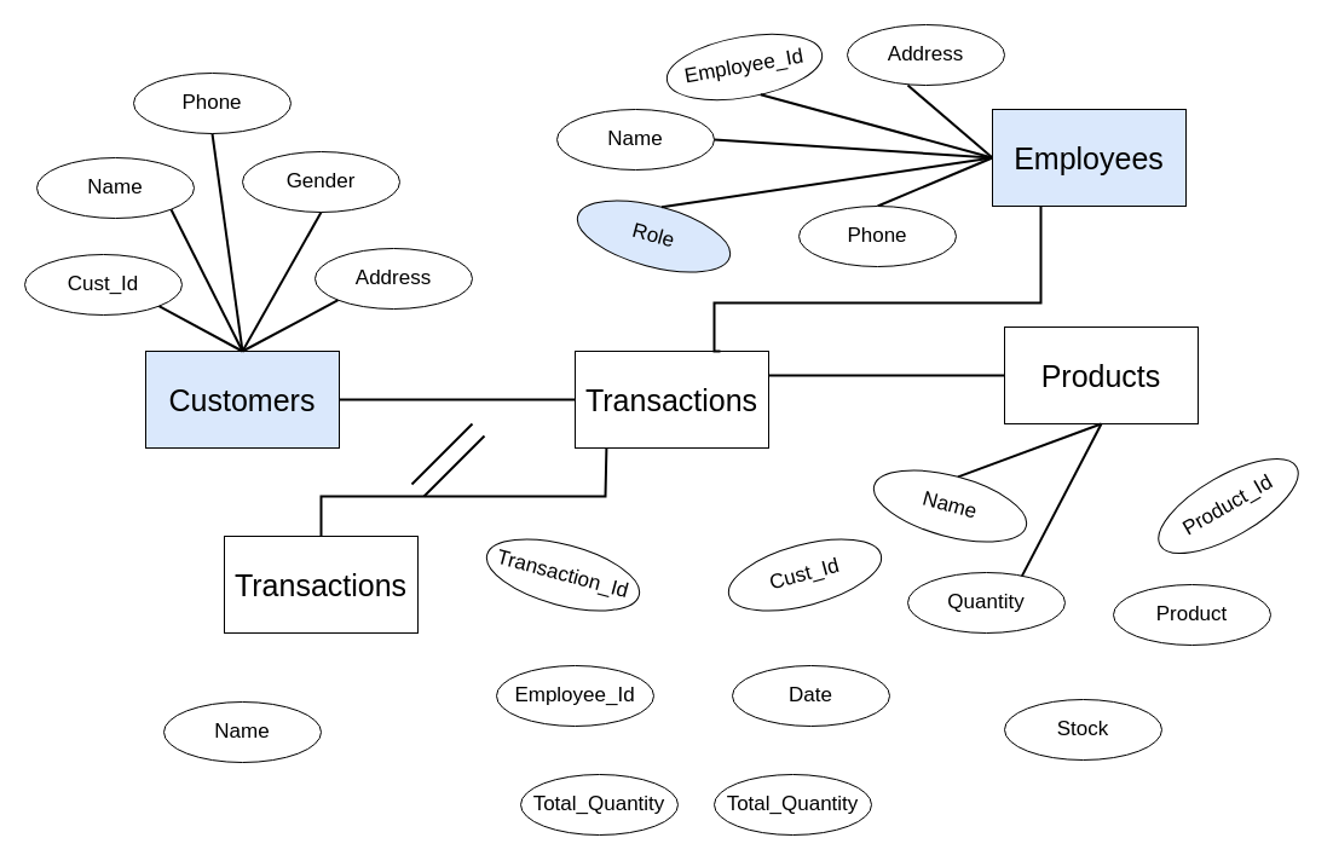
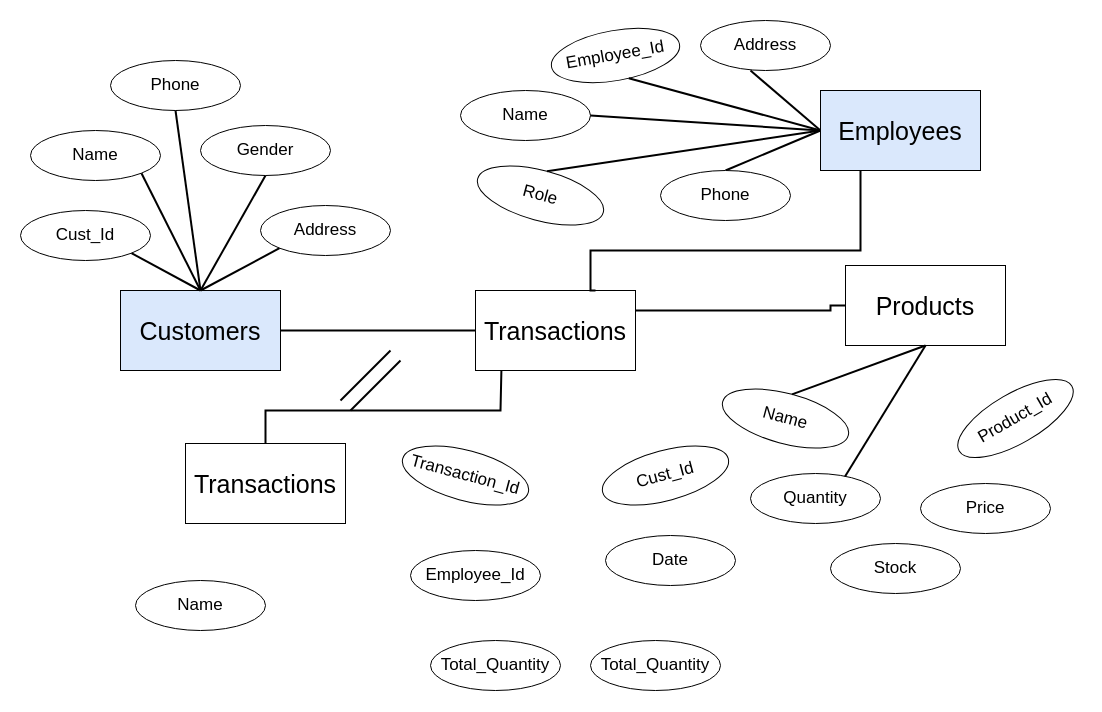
  <mxCell id="0" />
  <mxCell id="1" parent="0" />
  <mxCell id="2" style="edgeStyle=orthogonalEdgeStyle;rounded=0;orthogonalLoop=1;jettySize=auto;html=1;exitX=1;exitY=0.5;exitDx=0;exitDy=0;entryX=0;entryY=0.5;entryDx=0;entryDy=0;endArrow=none;endFill=0;strokeWidth=2;" edge="1" parent="1" source="3" target="7"><mxGeometry relative="1" as="geometry" /></mxCell>
  <mxCell id="3" value="Customers" style="rounded=0;whiteSpace=wrap;html=1;fontSize=25;fillColor=#dae8fc;" parent="1" vertex="1"><mxGeometry x="120" y="290" width="160" height="80" as="geometry" /></mxCell>
  <mxCell id="4" style="edgeStyle=orthogonalEdgeStyle;rounded=0;orthogonalLoop=1;jettySize=auto;html=1;exitX=0;exitY=0.5;exitDx=0;exitDy=0;entryX=1;entryY=0.25;entryDx=0;entryDy=0;endArrow=none;endFill=0;strokeWidth=2;" edge="1" parent="1" source="5" target="7"><mxGeometry relative="1" as="geometry"><Array as="points"><mxPoint x="830" y="310" /></Array></mxGeometry></mxCell>
- <mxCell id="5" value="Products" style="rounded=0;whiteSpace=wrap;html=1;fontSize=25;" parent="1" vertex="1"><mxGeometry x="830" y="270" width="160" height="80" as="geometry" /></mxCell>
+ <mxCell id="5" value="Products" style="rounded=0;whiteSpace=wrap;html=1;fontSize=25;" parent="1" vertex="1"><mxGeometry x="845" y="265" width="160" height="80" as="geometry" /></mxCell>
  <mxCell id="6" style="edgeStyle=orthogonalEdgeStyle;rounded=0;orthogonalLoop=1;jettySize=auto;html=1;exitX=0.162;exitY=0.986;exitDx=0;exitDy=0;entryX=0.5;entryY=0;entryDx=0;entryDy=0;strokeWidth=2;endArrow=none;endFill=0;exitPerimeter=0;" edge="1" parent="1" source="7" target="10"><mxGeometry relative="1" as="geometry"><Array as="points"><mxPoint x="501" y="370" /><mxPoint x="500" y="410" /><mxPoint x="265" y="410" /></Array></mxGeometry></mxCell>
  <mxCell id="7" value="Transactions" style="rounded=0;whiteSpace=wrap;html=1;fontSize=25;" parent="1" vertex="1"><mxGeometry x="475" y="290" width="160" height="80" as="geometry" /></mxCell>
  <mxCell id="8" style="edgeStyle=orthogonalEdgeStyle;rounded=0;orthogonalLoop=1;jettySize=auto;html=1;exitX=0.25;exitY=1;exitDx=0;exitDy=0;entryX=0.75;entryY=0;entryDx=0;entryDy=0;strokeWidth=2;endArrow=none;endFill=0;" edge="1" parent="1" source="9" target="7"><mxGeometry relative="1" as="geometry"><Array as="points"><mxPoint x="860" y="250" /><mxPoint x="590" y="250" /><mxPoint x="590" y="290" /></Array></mxGeometry></mxCell>
  <mxCell id="9" value="Employees" style="rounded=0;whiteSpace=wrap;html=1;fontSize=25;fillColor=#dae8fc;" vertex="1" parent="1"><mxGeometry x="820" y="90" width="160" height="80" as="geometry" /></mxCell>
  <mxCell id="10" value="Transactions" style="rounded=0;whiteSpace=wrap;html=1;fontSize=25;" vertex="1" parent="1"><mxGeometry x="185" y="443" width="160" height="80" as="geometry" /></mxCell>
  <mxCell id="11" value="Name" style="ellipse;whiteSpace=wrap;html=1;fontSize=17;" vertex="1" parent="1"><mxGeometry x="30" y="130" width="130" height="50" as="geometry" /></mxCell>
  <mxCell id="12" value="Cust_Id" style="ellipse;whiteSpace=wrap;html=1;fontSize=17;" vertex="1" parent="1"><mxGeometry x="20" y="210" width="130" height="50" as="geometry" /></mxCell>
  <mxCell id="13" value="Address" style="ellipse;whiteSpace=wrap;html=1;fontSize=17;" vertex="1" parent="1"><mxGeometry x="260" y="205" width="130" height="50" as="geometry" /></mxCell>
  <mxCell id="14" value="Gender" style="ellipse;whiteSpace=wrap;html=1;fontSize=17;" vertex="1" parent="1"><mxGeometry x="200" y="125" width="130" height="50" as="geometry" /></mxCell>
  <mxCell id="15" value="Phone" style="ellipse;whiteSpace=wrap;html=1;fontSize=17;" vertex="1" parent="1"><mxGeometry x="110" y="60" width="130" height="50" as="geometry" /></mxCell>
  <mxCell id="16" value="Employee_Id" style="ellipse;whiteSpace=wrap;html=1;fontSize=17;rotation=-10;" vertex="1" parent="1"><mxGeometry x="550" y="30" width="130" height="50" as="geometry" /></mxCell>
  <mxCell id="17" value="" style="endArrow=none;html=1;rounded=0;strokeWidth=2;entryX=1;entryY=1;entryDx=0;entryDy=0;exitX=0.5;exitY=0;exitDx=0;exitDy=0;" edge="1" parent="1" source="3" target="12"><mxGeometry width="50" height="50" relative="1" as="geometry"><mxPoint x="160" y="270" as="sourcePoint" /><mxPoint x="210" y="220" as="targetPoint" /></mxGeometry></mxCell>
  <mxCell id="18" value="" style="endArrow=none;html=1;rounded=0;strokeWidth=2;exitX=0.5;exitY=0;exitDx=0;exitDy=0;entryX=0;entryY=1;entryDx=0;entryDy=0;" edge="1" parent="1" source="3" target="13"><mxGeometry width="50" height="50" relative="1" as="geometry"><mxPoint x="200" y="280" as="sourcePoint" /><mxPoint x="250" y="230" as="targetPoint" /></mxGeometry></mxCell>
  <mxCell id="19" value="" style="endArrow=none;html=1;rounded=0;strokeWidth=2;exitX=0.5;exitY=0;exitDx=0;exitDy=0;entryX=0.5;entryY=1;entryDx=0;entryDy=0;" edge="1" parent="1" source="3" target="14"><mxGeometry width="50" height="50" relative="1" as="geometry"><mxPoint x="190" y="240" as="sourcePoint" /><mxPoint x="240" y="190" as="targetPoint" /></mxGeometry></mxCell>
  <mxCell id="20" value="" style="endArrow=none;html=1;rounded=0;strokeWidth=2;exitX=0.5;exitY=0;exitDx=0;exitDy=0;entryX=1;entryY=1;entryDx=0;entryDy=0;" edge="1" parent="1" source="3" target="11"><mxGeometry width="50" height="50" relative="1" as="geometry"><mxPoint x="180" y="240" as="sourcePoint" /><mxPoint x="230" y="190" as="targetPoint" /></mxGeometry></mxCell>
  <mxCell id="21" value="" style="endArrow=none;html=1;rounded=0;strokeWidth=2;entryX=0.5;entryY=1;entryDx=0;entryDy=0;exitX=0.5;exitY=0;exitDx=0;exitDy=0;" edge="1" parent="1" source="3" target="15"><mxGeometry width="50" height="50" relative="1" as="geometry"><mxPoint x="190" y="240" as="sourcePoint" /><mxPoint x="240" y="190" as="targetPoint" /></mxGeometry></mxCell>
  <mxCell id="22" value="" style="endArrow=none;html=1;rounded=0;strokeWidth=2;exitX=0.5;exitY=0;exitDx=0;exitDy=0;entryX=0;entryY=0.5;entryDx=0;entryDy=0;" edge="1" parent="1" source="25" target="9"><mxGeometry width="50" height="50" relative="1" as="geometry"><mxPoint x="650" y="150" as="sourcePoint" /><mxPoint x="700" y="100" as="targetPoint" /></mxGeometry></mxCell>
  <mxCell id="23" value="Name" style="ellipse;whiteSpace=wrap;html=1;fontSize=17;" vertex="1" parent="1"><mxGeometry x="460" y="90" width="130" height="50" as="geometry" /></mxCell>
- <mxCell id="24" value="Role" style="ellipse;whiteSpace=wrap;html=1;fontSize=17;rotation=15;fillColor=#dae8fc;" vertex="1" parent="1"><mxGeometry x="475" y="170" width="130" height="50" as="geometry" /></mxCell>
+ <mxCell id="24" value="Role" style="ellipse;whiteSpace=wrap;html=1;fontSize=17;rotation=15;" vertex="1" parent="1"><mxGeometry x="475" y="170" width="130" height="50" as="geometry" /></mxCell>
  <mxCell id="25" value="Phone" style="ellipse;whiteSpace=wrap;html=1;fontSize=17;" vertex="1" parent="1"><mxGeometry x="660" y="170" width="130" height="50" as="geometry" /></mxCell>
  <mxCell id="26" value="Name" style="ellipse;whiteSpace=wrap;html=1;fontSize=17;rotation=15;" vertex="1" parent="1"><mxGeometry x="720" y="393" width="130" height="50" as="geometry" /></mxCell>
  <mxCell id="27" value="Product_Id" style="ellipse;whiteSpace=wrap;html=1;fontSize=17;rotation=-30;" vertex="1" parent="1"><mxGeometry x="950" y="393" width="130" height="50" as="geometry" /></mxCell>
  <mxCell id="28" value="Address" style="ellipse;whiteSpace=wrap;html=1;fontSize=17;rotation=0;" vertex="1" parent="1"><mxGeometry x="700" y="20" width="130" height="50" as="geometry" /></mxCell>
  <mxCell id="29" value="" style="endArrow=none;html=1;rounded=0;strokeWidth=2;entryX=0;entryY=0.5;entryDx=0;entryDy=0;exitX=0.57;exitY=0.993;exitDx=0;exitDy=0;exitPerimeter=0;" edge="1" parent="1" source="16" target="9"><mxGeometry width="50" height="50" relative="1" as="geometry"><mxPoint x="610" y="140" as="sourcePoint" /><mxPoint x="660" y="90" as="targetPoint" /></mxGeometry></mxCell>
  <mxCell id="30" value="" style="endArrow=none;html=1;rounded=0;strokeWidth=2;" edge="1" parent="1"><mxGeometry width="50" height="50" relative="1" as="geometry"><mxPoint x="340" y="400" as="sourcePoint" /><mxPoint x="390" y="350" as="targetPoint" /></mxGeometry></mxCell>
  <mxCell id="31" value="" style="endArrow=none;html=1;rounded=0;strokeWidth=2;exitX=1;exitY=0.5;exitDx=0;exitDy=0;entryX=0;entryY=0.5;entryDx=0;entryDy=0;" edge="1" parent="1" source="23" target="9"><mxGeometry width="50" height="50" relative="1" as="geometry"><mxPoint x="540" y="330" as="sourcePoint" /><mxPoint x="590" y="280" as="targetPoint" /></mxGeometry></mxCell>
  <mxCell id="32" value="" style="endArrow=none;html=1;rounded=0;strokeWidth=2;entryX=0;entryY=0.5;entryDx=0;entryDy=0;exitX=0.5;exitY=0;exitDx=0;exitDy=0;" edge="1" parent="1" source="24" target="9"><mxGeometry width="50" height="50" relative="1" as="geometry"><mxPoint x="580" y="160" as="sourcePoint" /><mxPoint x="660" y="110" as="targetPoint" /></mxGeometry></mxCell>
  <mxCell id="33" value="" style="endArrow=none;html=1;rounded=0;strokeWidth=2;" edge="1" parent="1"><mxGeometry width="50" height="50" relative="1" as="geometry"><mxPoint x="350" y="410" as="sourcePoint" /><mxPoint x="400" y="360" as="targetPoint" /></mxGeometry></mxCell>
  <mxCell id="34" value="" style="endArrow=none;html=1;rounded=0;strokeWidth=2;entryX=0.5;entryY=1;entryDx=0;entryDy=0;exitX=0.72;exitY=0.088;exitDx=0;exitDy=0;exitPerimeter=0;" edge="1" parent="1" source="37" target="5"><mxGeometry width="50" height="50" relative="1" as="geometry"><mxPoint x="870" y="443" as="sourcePoint" /><mxPoint x="920" y="393" as="targetPoint" /></mxGeometry></mxCell>
  <mxCell id="35" value="" style="endArrow=none;html=1;rounded=0;strokeWidth=2;entryX=0.5;entryY=1;entryDx=0;entryDy=0;exitX=0.5;exitY=0;exitDx=0;exitDy=0;" edge="1" parent="1" source="26" target="5"><mxGeometry width="50" height="50" relative="1" as="geometry"><mxPoint x="860" y="433" as="sourcePoint" /><mxPoint x="910" y="383" as="targetPoint" /></mxGeometry></mxCell>
  <mxCell id="36" value="" style="endArrow=none;html=1;rounded=0;strokeWidth=2;exitX=0;exitY=0.5;exitDx=0;exitDy=0;" edge="1" parent="1" source="9"><mxGeometry width="50" height="50" relative="1" as="geometry"><mxPoint x="820" y="110" as="sourcePoint" /><mxPoint x="750" y="70" as="targetPoint" /></mxGeometry></mxCell>
  <mxCell id="37" value="Quantity" style="ellipse;whiteSpace=wrap;html=1;fontSize=17;" vertex="1" parent="1"><mxGeometry x="750" y="473" width="130" height="50" as="geometry" /></mxCell>
- <mxCell id="38" value="Product" style="ellipse;whiteSpace=wrap;html=1;fontSize=17;" vertex="1" parent="1"><mxGeometry x="920" y="483" width="130" height="50" as="geometry" /></mxCell>
- <mxCell id="39" value="Date" style="ellipse;whiteSpace=wrap;html=1;fontSize=17;" vertex="1" parent="1"><mxGeometry x="605" y="550" width="130" height="50" as="geometry" /></mxCell>
- <mxCell id="40" value="Stock" style="ellipse;whiteSpace=wrap;html=1;fontSize=17;" vertex="1" parent="1"><mxGeometry x="830" y="578" width="130" height="50" as="geometry" /></mxCell>
+ <mxCell id="38" value="Price" style="ellipse;whiteSpace=wrap;html=1;fontSize=17;" vertex="1" parent="1"><mxGeometry x="920" y="483" width="130" height="50" as="geometry" /></mxCell>
+ <mxCell id="39" value="Date" style="ellipse;whiteSpace=wrap;html=1;fontSize=17;" vertex="1" parent="1"><mxGeometry x="605" y="535" width="130" height="50" as="geometry" /></mxCell>
+ <mxCell id="40" value="Stock" style="ellipse;whiteSpace=wrap;html=1;fontSize=17;" vertex="1" parent="1"><mxGeometry x="830" y="543" width="130" height="50" as="geometry" /></mxCell>
  <mxCell id="41" value="Total_Quantity" style="ellipse;whiteSpace=wrap;html=1;fontSize=17;" vertex="1" parent="1"><mxGeometry x="430" y="640" width="130" height="50" as="geometry" /></mxCell>
  <mxCell id="42" value="Employee_Id" style="ellipse;whiteSpace=wrap;html=1;fontSize=17;" vertex="1" parent="1"><mxGeometry x="410" y="550" width="130" height="50" as="geometry" /></mxCell>
  <mxCell id="43" value="Cust_Id" style="ellipse;whiteSpace=wrap;html=1;fontSize=17;rotation=-15;" vertex="1" parent="1"><mxGeometry x="600" y="450" width="130" height="50" as="geometry" /></mxCell>
  <mxCell id="44" value="Transaction_Id" style="ellipse;whiteSpace=wrap;html=1;fontSize=17;rotation=15;" vertex="1" parent="1"><mxGeometry x="400" y="450" width="130" height="50" as="geometry" /></mxCell>
  <mxCell id="45" value="Name" style="ellipse;whiteSpace=wrap;html=1;fontSize=17;" vertex="1" parent="1"><mxGeometry x="135" y="580" width="130" height="50" as="geometry" /></mxCell>
  <mxCell id="46" value="Total_Quantity" style="ellipse;whiteSpace=wrap;html=1;fontSize=17;" vertex="1" parent="1"><mxGeometry x="590" y="640" width="130" height="50" as="geometry" /></mxCell>
